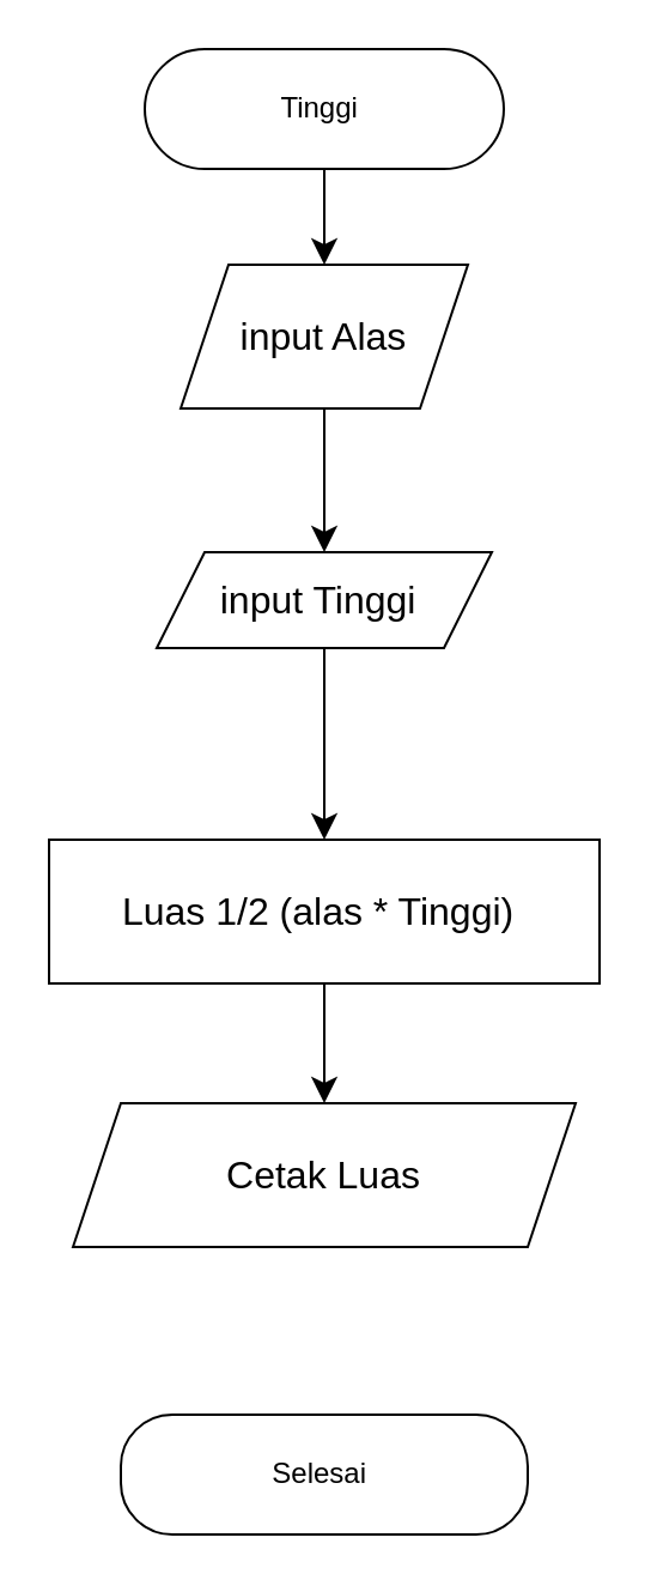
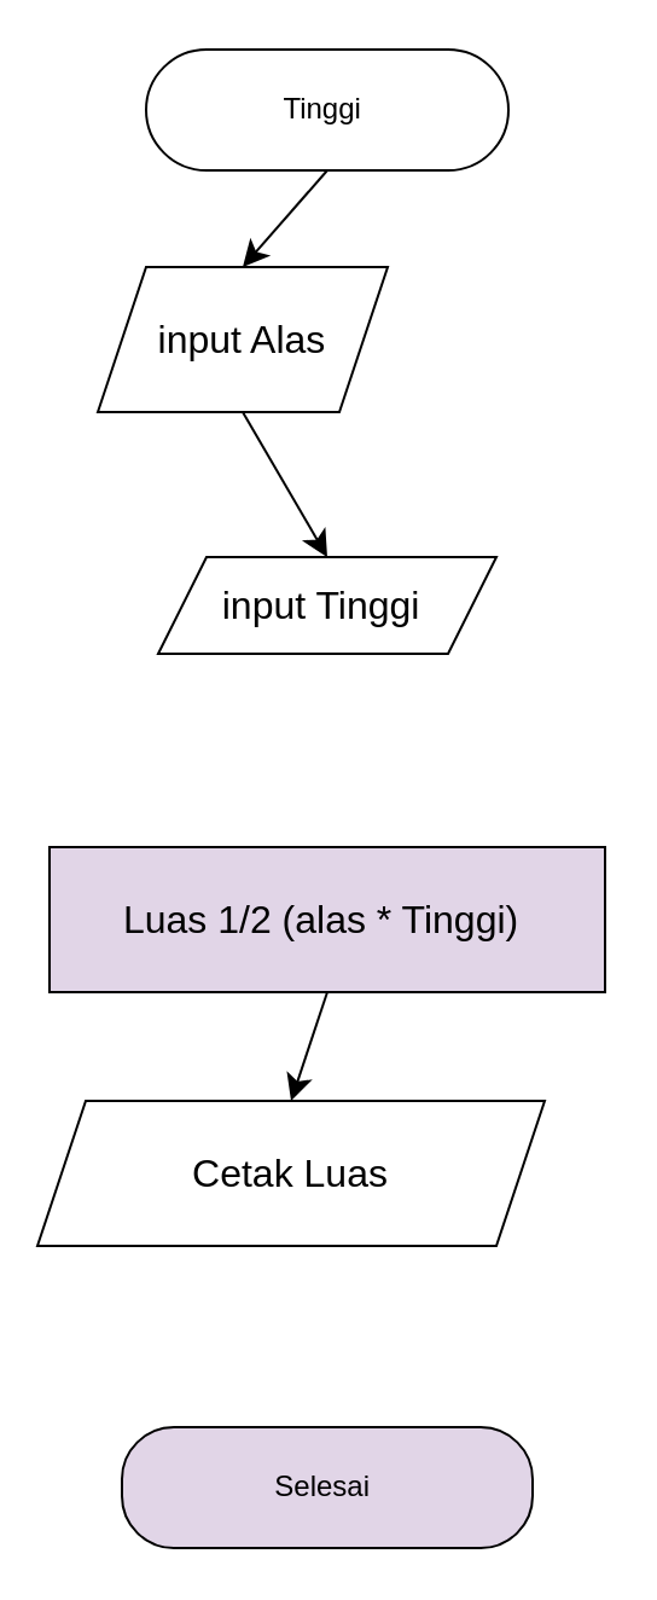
  <mxCell id="0" />
  <mxCell id="1" parent="0" />
  <mxCell id="2" value="Tinggi&amp;nbsp;" style="rounded=1;whiteSpace=wrap;html=1;fontSize=12;glass=0;strokeWidth=1;shadow=0;arcSize=50;" parent="1" vertex="1"><mxGeometry x="60" y="20" width="150" height="50" as="geometry" /></mxCell>
- <mxCell id="3" value="Selesai&amp;nbsp;" style="rounded=1;whiteSpace=wrap;html=1;fontSize=12;glass=0;strokeWidth=1;shadow=0;arcSize=43;" vertex="1" parent="1"><mxGeometry x="50" y="590" width="170" height="50" as="geometry" /></mxCell>
+ <mxCell id="3" value="Selesai&amp;nbsp;" style="rounded=1;whiteSpace=wrap;html=1;fontSize=12;glass=0;strokeWidth=1;shadow=0;arcSize=43;fillColor=#e1d5e7;" vertex="1" parent="1"><mxGeometry x="50" y="590" width="170" height="50" as="geometry" /></mxCell>
  <mxCell id="4" style="edgeStyle=none;curved=1;rounded=0;orthogonalLoop=1;jettySize=auto;html=1;entryX=1;entryY=0.5;entryDx=0;entryDy=0;fontSize=12;startSize=8;endSize=8;" edge="1" parent="1" source="2" target="2"><mxGeometry relative="1" as="geometry" /></mxCell>
  <mxCell id="5" value="input Tinggi&amp;nbsp;" style="shape=parallelogram;perimeter=parallelogramPerimeter;whiteSpace=wrap;html=1;fixedSize=1;fontSize=16;" vertex="1" parent="1"><mxGeometry x="65" y="230" width="140" height="40" as="geometry" /></mxCell>
- <mxCell id="6" value="input Alas" style="shape=parallelogram;perimeter=parallelogramPerimeter;whiteSpace=wrap;html=1;fixedSize=1;fontSize=16;" vertex="1" parent="1"><mxGeometry x="75" y="110" width="120" height="60" as="geometry" /></mxCell>
- <mxCell id="7" value="Luas 1/2 (alas * Tinggi)&amp;nbsp;" style="whiteSpace=wrap;html=1;fontSize=16;" vertex="1" parent="1"><mxGeometry x="20" y="350" width="230" height="60" as="geometry" /></mxCell>
- <mxCell id="8" value="Cetak Luas" style="shape=parallelogram;perimeter=parallelogramPerimeter;whiteSpace=wrap;html=1;fixedSize=1;fontSize=16;" vertex="1" parent="1"><mxGeometry x="30" y="460" width="210" height="60" as="geometry" /></mxCell>
+ <mxCell id="6" value="input Alas" style="shape=parallelogram;perimeter=parallelogramPerimeter;whiteSpace=wrap;html=1;fixedSize=1;fontSize=16;" vertex="1" parent="1"><mxGeometry x="40" y="110" width="120" height="60" as="geometry" /></mxCell>
+ <mxCell id="7" value="Luas 1/2 (alas * Tinggi)&amp;nbsp;" style="whiteSpace=wrap;html=1;fontSize=16;fillColor=#e1d5e7;" vertex="1" parent="1"><mxGeometry x="20" y="350" width="230" height="60" as="geometry" /></mxCell>
+ <mxCell id="8" value="Cetak Luas" style="shape=parallelogram;perimeter=parallelogramPerimeter;whiteSpace=wrap;html=1;fixedSize=1;fontSize=16;" vertex="1" parent="1"><mxGeometry x="15" y="455" width="210" height="60" as="geometry" /></mxCell>
  <mxCell id="9" value="" style="edgeStyle=none;orthogonalLoop=1;jettySize=auto;html=1;rounded=0;fontSize=12;startSize=8;endSize=8;curved=1;entryX=0.5;entryY=0;entryDx=0;entryDy=0;exitX=0.5;exitY=1;exitDx=0;exitDy=0;" edge="1" parent="1" source="7" target="8"><mxGeometry width="140" relative="1" as="geometry"><mxPoint x="30" y="500" as="sourcePoint" /><mxPoint x="170" y="500" as="targetPoint" /><Array as="points" /></mxGeometry></mxCell>
- <mxCell id="10" value="" style="edgeStyle=none;orthogonalLoop=1;jettySize=auto;html=1;rounded=0;fontSize=12;startSize=8;endSize=8;curved=1;entryX=0.5;entryY=0;entryDx=0;entryDy=0;exitX=0.5;exitY=1;exitDx=0;exitDy=0;" edge="1" parent="1" source="5" target="7"><mxGeometry width="140" relative="1" as="geometry"><mxPoint x="70" y="320" as="sourcePoint" /><mxPoint x="210" y="320" as="targetPoint" /><Array as="points" /></mxGeometry></mxCell>
  <mxCell id="11" value="" style="edgeStyle=none;orthogonalLoop=1;jettySize=auto;html=1;rounded=0;fontSize=12;startSize=8;endSize=8;curved=1;entryX=0.5;entryY=0;entryDx=0;entryDy=0;exitX=0.5;exitY=1;exitDx=0;exitDy=0;" edge="1" parent="1" source="6" target="5"><mxGeometry width="140" relative="1" as="geometry"><mxPoint x="90" y="200" as="sourcePoint" /><mxPoint x="230" y="200" as="targetPoint" /><Array as="points" /></mxGeometry></mxCell>
  <mxCell id="12" value="" style="edgeStyle=none;orthogonalLoop=1;jettySize=auto;html=1;rounded=0;fontSize=12;startSize=8;endSize=8;curved=1;entryX=0.5;entryY=0;entryDx=0;entryDy=0;exitX=0.5;exitY=1;exitDx=0;exitDy=0;" edge="1" parent="1" source="2" target="6"><mxGeometry width="140" relative="1" as="geometry"><mxPoint x="-20" y="110" as="sourcePoint" /><mxPoint x="120" y="110" as="targetPoint" /><Array as="points" /></mxGeometry></mxCell>
